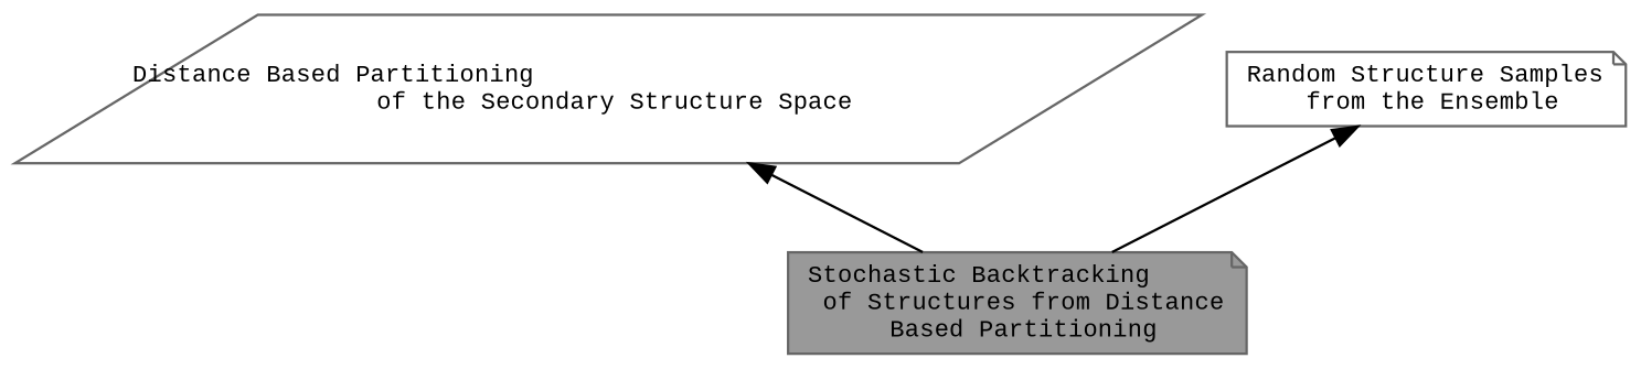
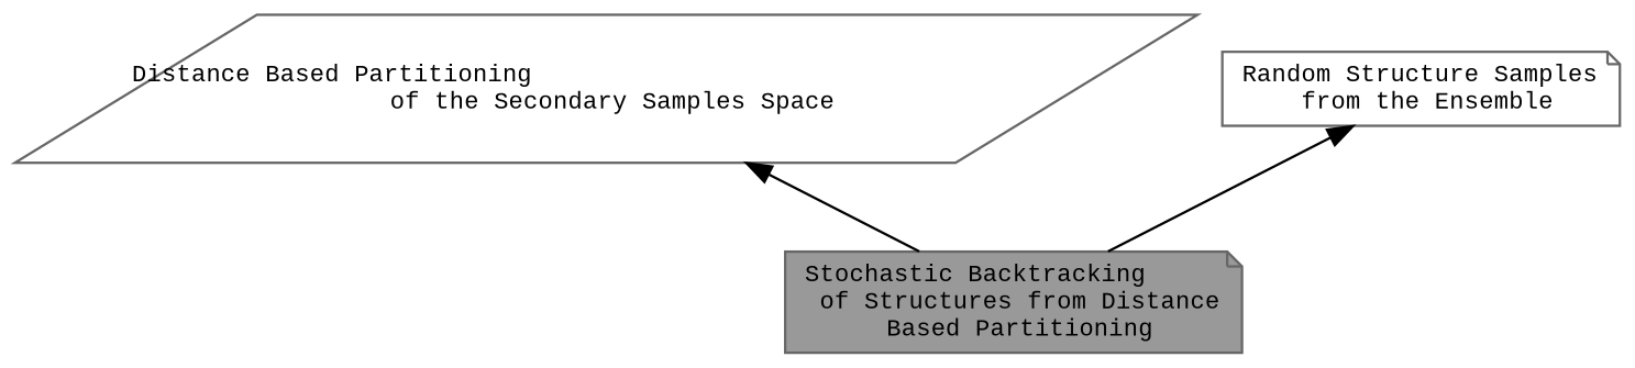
  digraph {
    rankdir=TB
    fontname="Liberation Mono"
    node [color=grey40 fillcolor=white fontname="Liberation Mono" fontsize=10 shape=note style=filled]
    edge [dir=back fontname="Liberation Mono" fontsize=10 labelfontname=Helvetica labelfontsize=10 shape=plaintext style=solid color=black]
-   n1 [height=0.2 label="Distance Based Partitioning\l of the Secondary Structure Space" shape=parallelogram width=0.4]
+   n1 [height=0.2 label="Distance Based Partitioning\l of the Secondary Samples Space" shape=parallelogram width=0.4]
    n2 [color=gray40 fillcolor=grey60 fontcolor=black height=0.2 label="Stochastic Backtracking\l of Structures from Distance\l Based Partitioning" width=0.4]
    n3 [height=0.2 label="Random Structure Samples\l from the Ensemble" width=0.4]
    n1 -> n2
    n3 -> n2
  }
